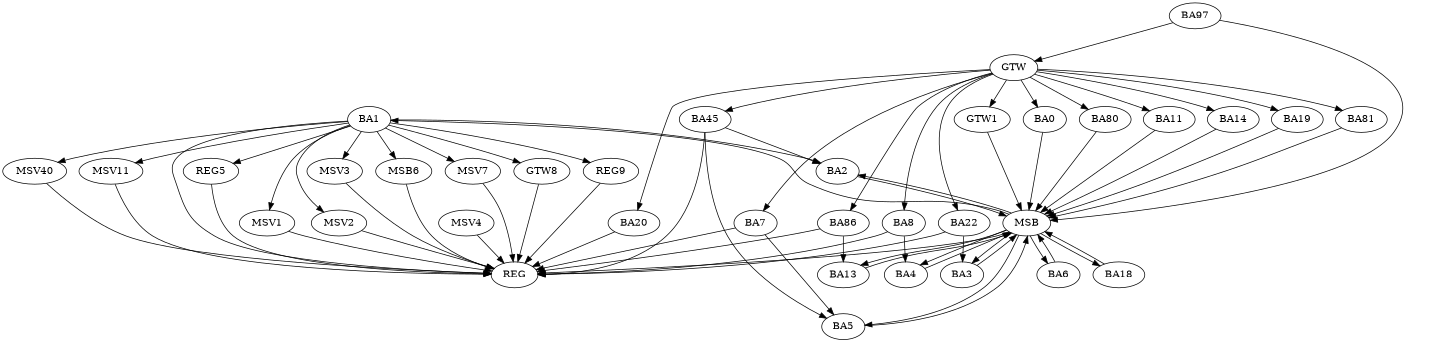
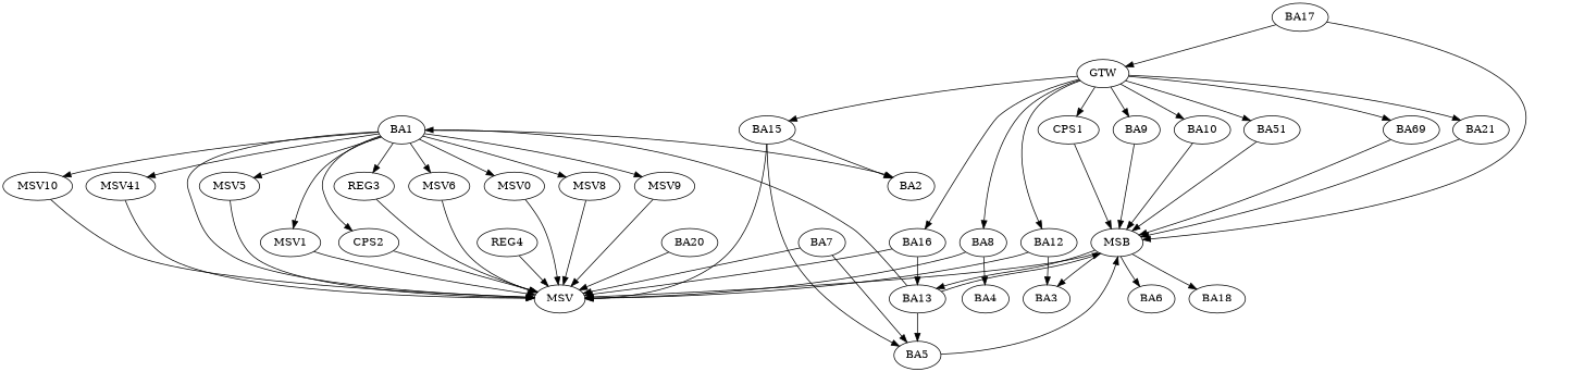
  strict digraph {
    n1 [label=BA1]
    n2 [label=BA2]
-   n3 [label=REG]
+   n3 [label=MSV]
    n4 [label=MSV1]
-   n5 [label=MSV2]
-   n6 [label=MSV3]
-   n7 [label=REG5]
-   n8 [label=MSB6]
-   n9 [label=MSV7]
-   n10 [label=GTW8]
-   n11 [label=REG9]
-   n12 [label=MSV40]
-   n13 [label=MSV11]
+   n5 [label=CPS2]
+   n6 [label=REG3]
+   n7 [label=MSV5]
+   n8 [label=MSV6]
+   n9 [label=MSV0]
+   n10 [label=MSV8]
+   n11 [label=MSV9]
+   n12 [label=MSV10]
+   n13 [label=MSV41]
    n14 [label=MSB]
-   n15 [label=MSV4]
+   n15 [label=REG4]
    n16 [label=BA3]
    n17 [label=BA4]
    n18 [label=BA5]
    n19 [label=BA6]
    n20 [label=BA13]
    n21 [label=BA18]
    n22 [label=BA7]
    n23 [label=BA8]
-   n24 [label=BA0]
-   n25 [label=BA80]
-   n26 [label=BA11]
-   n27 [label=BA22]
-   n28 [label=BA14]
-   n29 [label=BA45]
-   n30 [label=BA86]
-   n31 [label=BA97]
+   n24 [label=BA9]
+   n25 [label=BA10]
+   n26 [label=BA51]
+   n27 [label=BA12]
+   n29 [label=BA15]
+   n30 [label=BA16]
+   n31 [label=BA17]
    n32 [label=GTW]
-   n33 [label=BA19]
+   n33 [label=BA69]
    n34 [label=BA20]
-   n35 [label=BA81]
-   n36 [label=GTW1]
+   n35 [label=BA21]
+   n36 [label=CPS1]
    n1 -> n2
    n1 -> n3
    n1 -> n4
    n1 -> n5
    n1 -> n6
    n1 -> n7
    n1 -> n8
    n1 -> n9
    n1 -> n10
    n1 -> n11
    n1 -> n12
    n1 -> n13
-   n2 -> n14
    n4 -> n3
    n5 -> n3
    n6 -> n3
    n7 -> n3
    n8 -> n3
    n9 -> n3
    n10 -> n3
    n11 -> n3
    n12 -> n3
    n13 -> n3
-   n14 -> n1
-   n14 -> n2
+   n20 -> n1
    n14 -> n3
    n14 -> n16
-   n14 -> n17
-   n14 -> n18
+   n20 -> n18
    n14 -> n19
    n14 -> n20
    n14 -> n21
    n15 -> n3
-   n16 -> n14
-   n17 -> n14
    n18 -> n14
-   n19 -> n14
    n20 -> n14
-   n21 -> n14
    n22 -> n3
    n22 -> n18
    n23 -> n3
    n23 -> n17
    n24 -> n14
    n25 -> n14
    n26 -> n14
    n27 -> n3
    n27 -> n16
-   n28 -> n14
    n29 -> n2
    n29 -> n3
    n29 -> n18
    n30 -> n3
    n30 -> n20
    n31 -> n14
    n31 -> n32
-   n32 -> n22
    n32 -> n23
    n32 -> n24
    n32 -> n25
    n32 -> n26
    n32 -> n27
-   n32 -> n28
    n32 -> n29
    n32 -> n30
    n32 -> n33
-   n32 -> n34
    n32 -> n35
    n32 -> n36
    n33 -> n14
    n34 -> n3
    n35 -> n14
    n36 -> n14
  }
